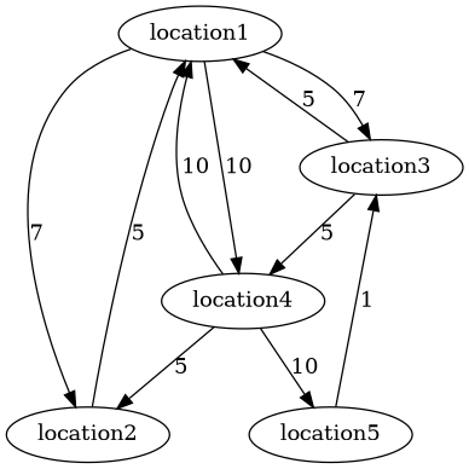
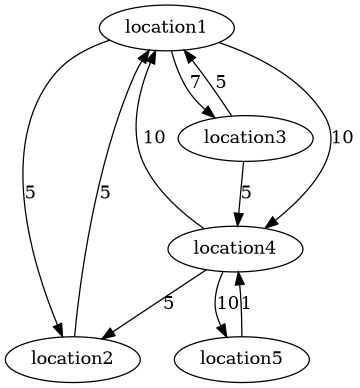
  digraph {
    location1
    location2
    location3
    location4
    location5
-   location1 -> location2 [label=7]
+   location1 -> location2 [label=5]
    location1 -> location3 [label=7]
    location1 -> location4 [label=10]
    location2 -> location1 [label=5]
    location3 -> location1 [label=5]
    location3 -> location4 [label=5]
    location4 -> location1 [label=10]
    location4 -> location2 [label=5]
    location4 -> location5 [label=10]
-   location5 -> location3 [label=1]
+   location5 -> location4 [label=1]
  }
